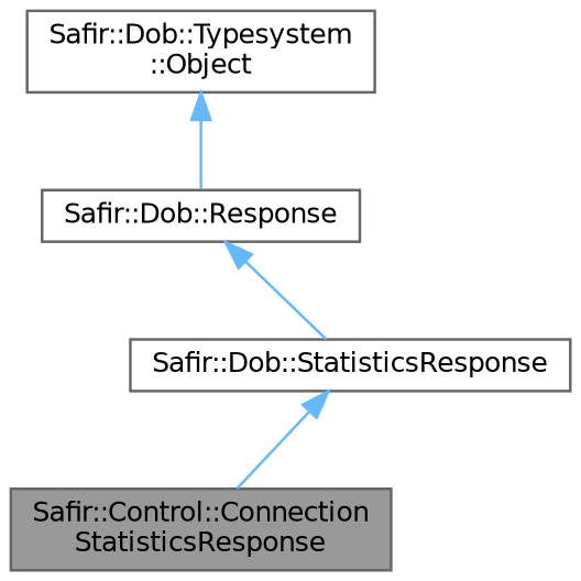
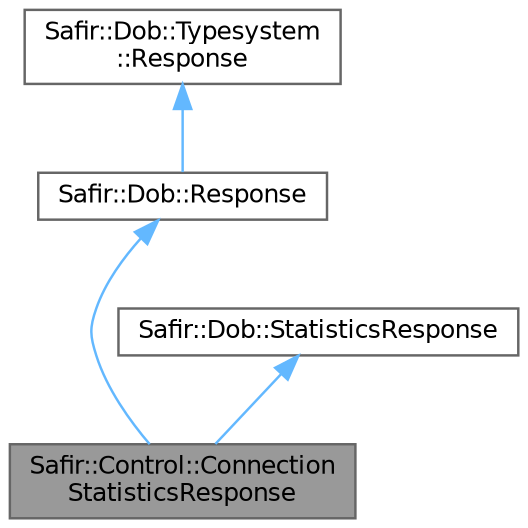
  digraph {
    node [color=gray40 fillcolor=white fontname=Helvetica fontsize=10 shape=box style=filled]
    edge [color=steelblue1 dir=back fontname=Helvetica fontsize=10 labelfontname=Helvetica labelfontsize=10 style=solid]
    n1 [fillcolor=grey60 fontcolor=black height=0.2 label="Safir::Control::Connection\lStatisticsResponse" width=0.4]
    n2 [height=0.2 label="Safir::Dob::StatisticsResponse" width=0.4]
    n3 [height=0.2 label="Safir::Dob::Response" width=0.4]
-   n4 [height=0.2 label="Safir::Dob::Typesystem\l::Object" width=0.4]
+   n4 [height=0.2 label="Safir::Dob::Typesystem\l::Response" width=0.4]
    n2 -> n1
-   n3 -> n2
+   n3 -> n1
    n4 -> n3
  }
